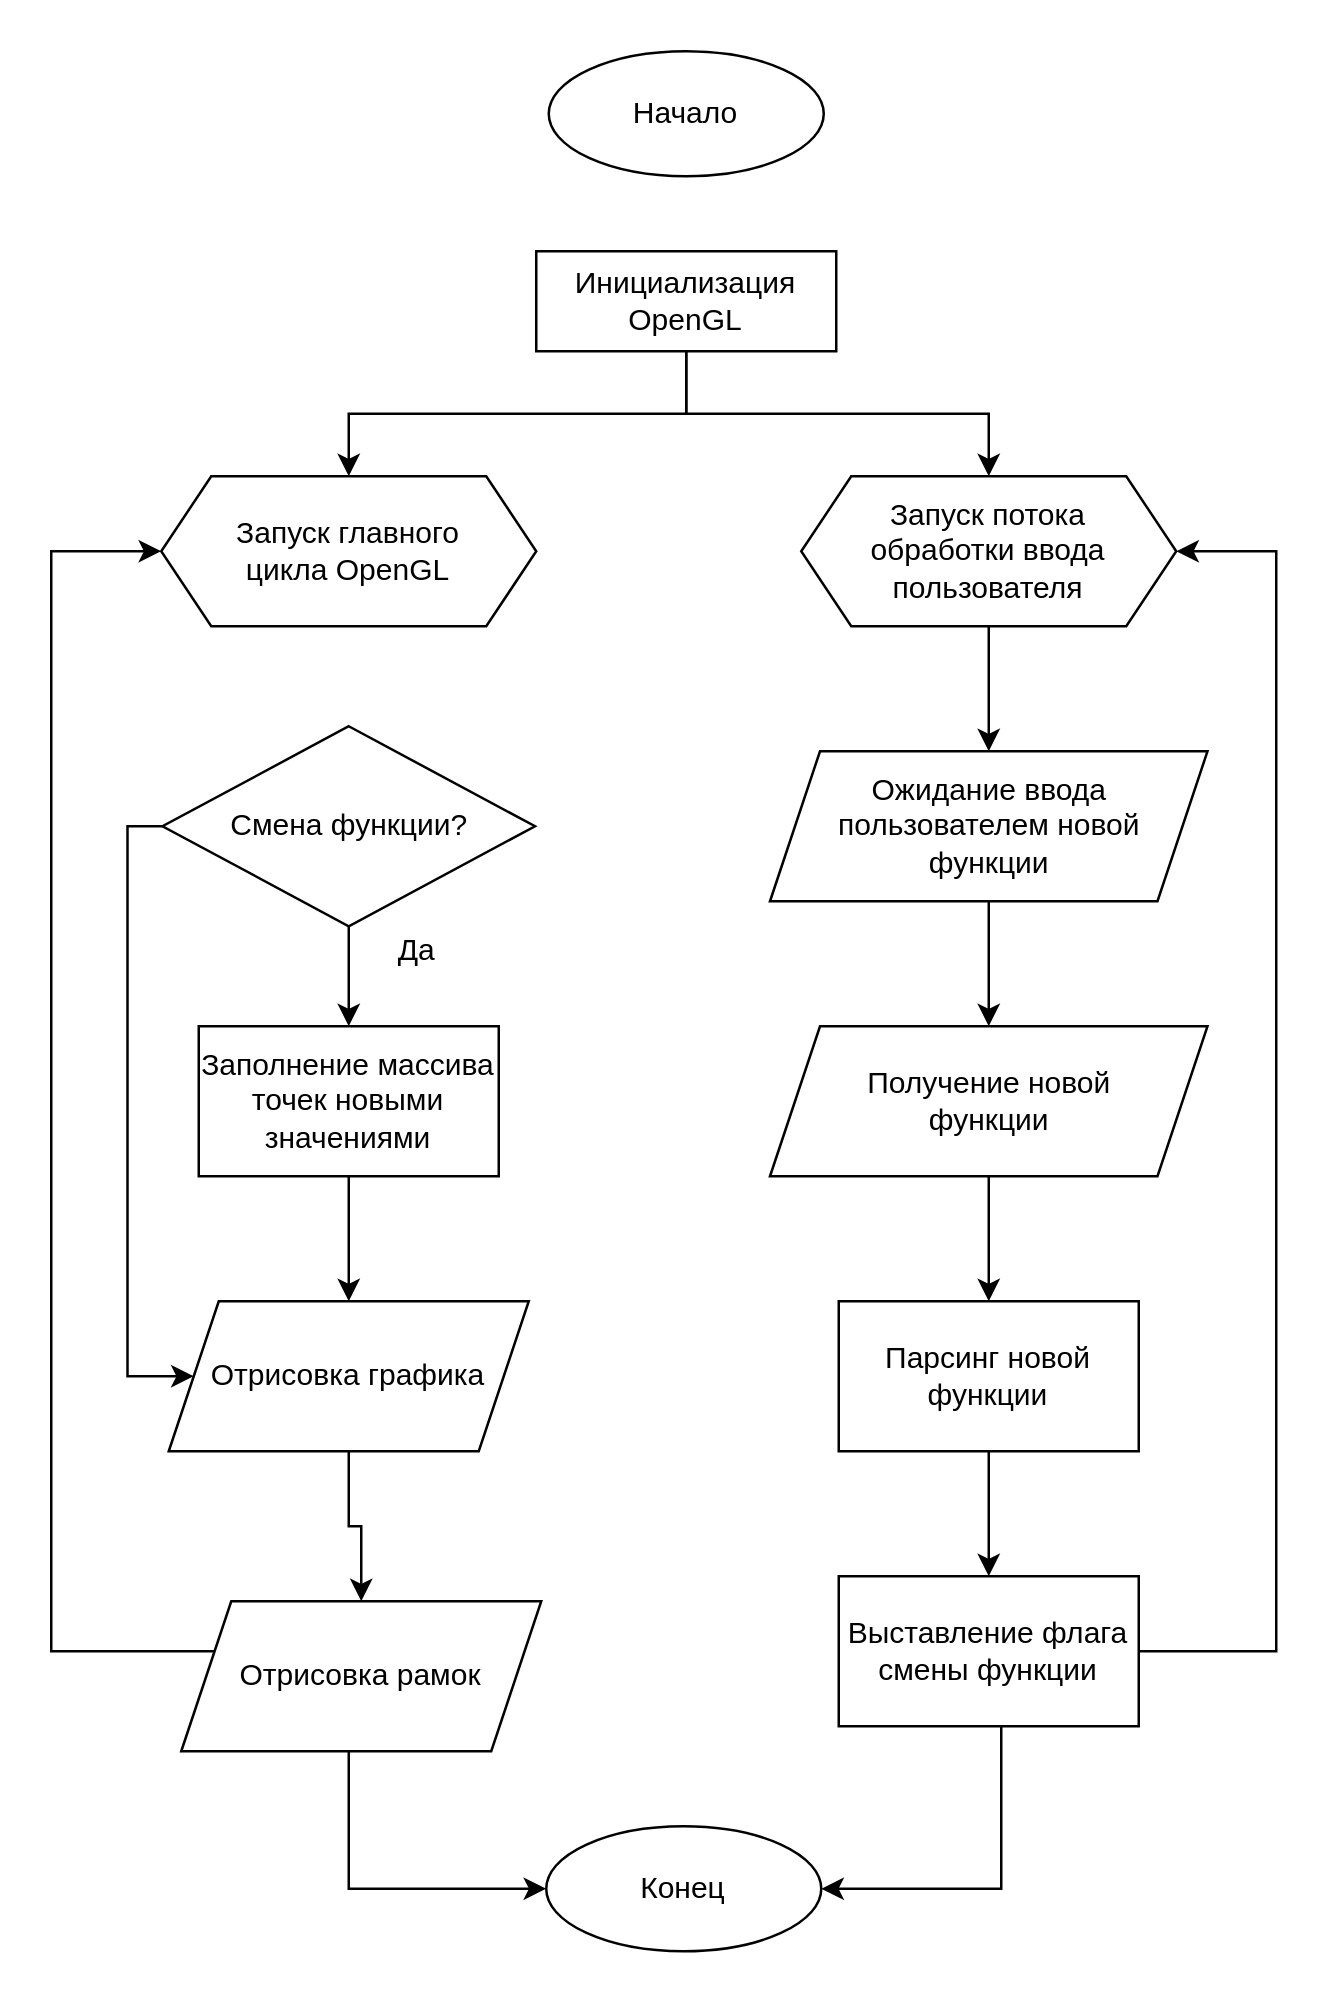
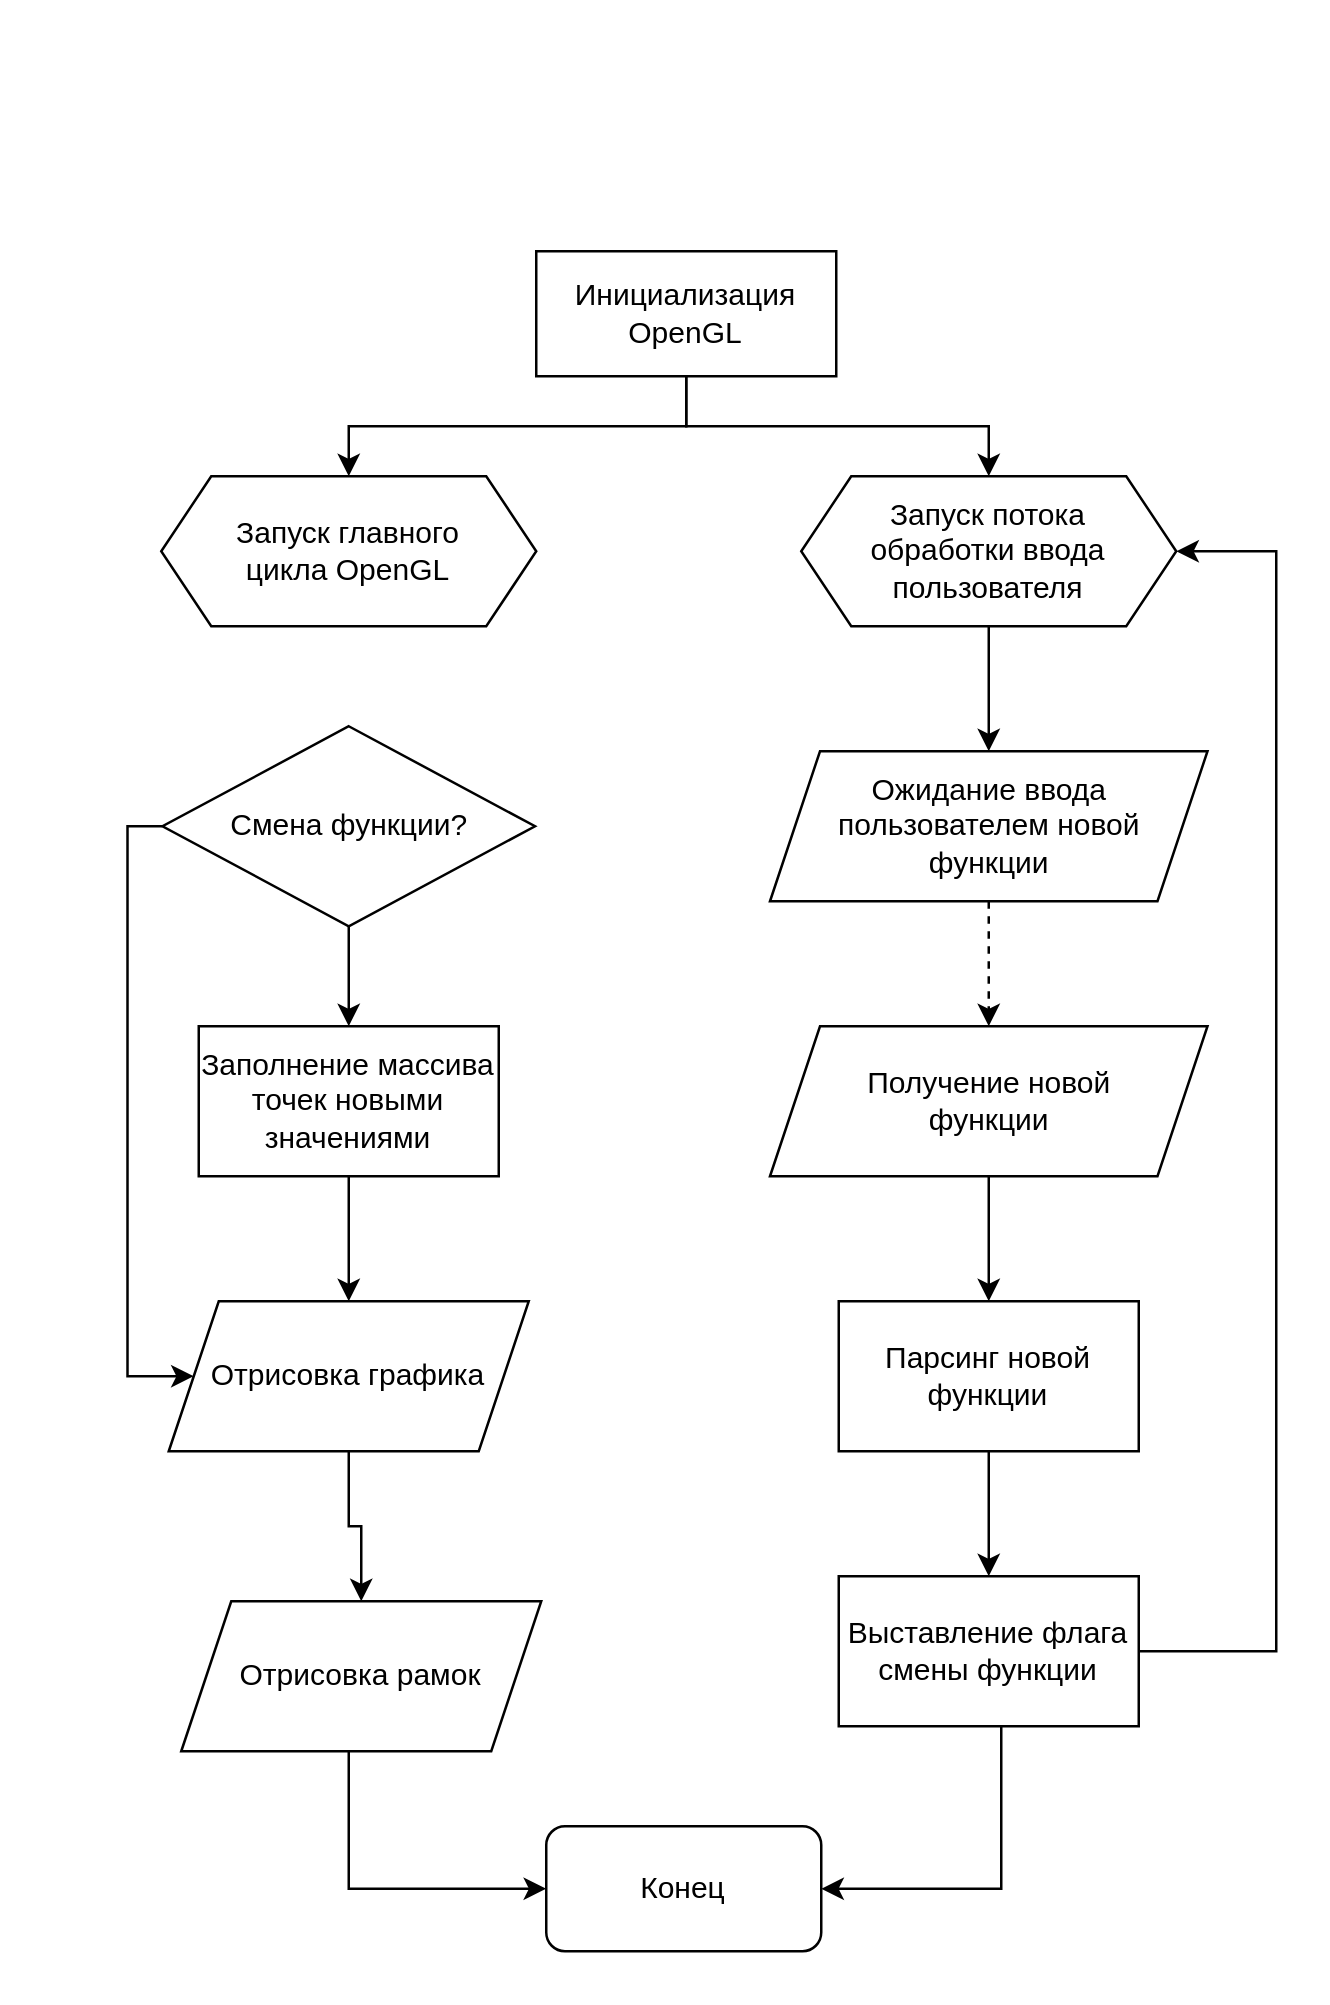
  <mxCell id="0" />
  <mxCell id="1" parent="0" />
- <mxCell id="2" value="Начало" style="ellipse;whiteSpace=wrap;html=1;" parent="1" vertex="1"><mxGeometry x="219" y="20" width="110" height="50" as="geometry" /></mxCell>
  <mxCell id="3" style="edgeStyle=orthogonalEdgeStyle;rounded=0;orthogonalLoop=1;jettySize=auto;html=1;entryX=0.5;entryY=0;entryDx=0;entryDy=0;fontColor=#000000;" edge="1" parent="1" source="5" target="11"><mxGeometry relative="1" as="geometry" /></mxCell>
  <mxCell id="4" style="edgeStyle=orthogonalEdgeStyle;rounded=0;orthogonalLoop=1;jettySize=auto;html=1;entryX=0.5;entryY=0;entryDx=0;entryDy=0;fontColor=#000000;" edge="1" parent="1" source="5" target="13"><mxGeometry relative="1" as="geometry" /></mxCell>
- <mxCell id="5" value="Инициализация OpenGL" style="rounded=0;whiteSpace=wrap;html=1;" vertex="1" parent="1"><mxGeometry x="214" y="100" width="120" height="40" as="geometry" /></mxCell>
+ <mxCell id="5" value="Инициализация OpenGL" style="rounded=0;whiteSpace=wrap;html=1;" vertex="1" parent="1"><mxGeometry x="214" y="100" width="120" height="50" as="geometry" /></mxCell>
  <mxCell id="6" style="edgeStyle=orthogonalEdgeStyle;rounded=0;orthogonalLoop=1;jettySize=auto;html=1;entryX=0.5;entryY=0;entryDx=0;entryDy=0;fontColor=#000000;" edge="1" parent="1" source="7" target="10"><mxGeometry relative="1" as="geometry" /></mxCell>
  <mxCell id="7" value="Отрисовка графика" style="shape=parallelogram;perimeter=parallelogramPerimeter;whiteSpace=wrap;html=1;fixedSize=1;" vertex="1" parent="1"><mxGeometry x="67" y="520" width="144" height="60" as="geometry" /></mxCell>
- <mxCell id="8" style="edgeStyle=orthogonalEdgeStyle;rounded=0;orthogonalLoop=1;jettySize=auto;html=1;entryX=0;entryY=0.5;entryDx=0;entryDy=0;fontColor=#000000;" edge="1" parent="1" source="10" target="11"><mxGeometry relative="1" as="geometry"><Array as="points"><mxPoint x="20" y="660" /><mxPoint x="20" y="220" /></Array></mxGeometry></mxCell>
  <mxCell id="9" style="edgeStyle=orthogonalEdgeStyle;rounded=0;orthogonalLoop=1;jettySize=auto;html=1;entryX=0;entryY=0.5;entryDx=0;entryDy=0;fontColor=#000000;" edge="1" parent="1" source="10" target="29"><mxGeometry relative="1" as="geometry"><Array as="points"><mxPoint x="139" y="755" /></Array></mxGeometry></mxCell>
  <mxCell id="10" value="Отрисовка рамок" style="shape=parallelogram;perimeter=parallelogramPerimeter;whiteSpace=wrap;html=1;fixedSize=1;" vertex="1" parent="1"><mxGeometry x="72" y="640" width="144" height="60" as="geometry" /></mxCell>
  <mxCell id="11" value="&lt;span&gt;Запуск главного цикла OpenGL&lt;/span&gt;" style="shape=hexagon;perimeter=hexagonPerimeter2;whiteSpace=wrap;html=1;fixedSize=1;rounded=0;spacingLeft=15;spacingRight=15;" vertex="1" parent="1"><mxGeometry x="64" y="190" width="150" height="60" as="geometry" /></mxCell>
  <mxCell id="12" style="edgeStyle=orthogonalEdgeStyle;rounded=0;orthogonalLoop=1;jettySize=auto;html=1;entryX=0.5;entryY=0;entryDx=0;entryDy=0;" edge="1" parent="1" source="13" target="15"><mxGeometry relative="1" as="geometry" /></mxCell>
  <mxCell id="13" value="Запуск потока обработки ввода пользователя" style="shape=hexagon;perimeter=hexagonPerimeter2;whiteSpace=wrap;html=1;fixedSize=1;rounded=0;spacingLeft=15;spacingRight=15;" vertex="1" parent="1"><mxGeometry x="320" y="190" width="150" height="60" as="geometry" /></mxCell>
- <mxCell id="14" style="edgeStyle=orthogonalEdgeStyle;rounded=0;orthogonalLoop=1;jettySize=auto;html=1;entryX=0.5;entryY=0;entryDx=0;entryDy=0;" edge="1" parent="1" source="15" target="17"><mxGeometry relative="1" as="geometry" /></mxCell>
+ <mxCell id="14" style="edgeStyle=orthogonalEdgeStyle;rounded=0;orthogonalLoop=1;jettySize=auto;html=1;entryX=0.5;entryY=0;entryDx=0;entryDy=0;dashed=1;" edge="1" parent="1" source="15" target="17"><mxGeometry relative="1" as="geometry" /></mxCell>
  <mxCell id="15" value="Ожидание ввода пользователем новой функции" style="shape=parallelogram;perimeter=parallelogramPerimeter;whiteSpace=wrap;html=1;fixedSize=1;rounded=0;spacingLeft=10;spacingRight=10;spacingTop=10;spacingBottom=10;spacing=6;" vertex="1" parent="1"><mxGeometry x="307.5" y="300" width="175" height="60" as="geometry" /></mxCell>
  <mxCell id="16" style="edgeStyle=orthogonalEdgeStyle;rounded=0;orthogonalLoop=1;jettySize=auto;html=1;entryX=0.5;entryY=0;entryDx=0;entryDy=0;" edge="1" parent="1" source="17" target="19"><mxGeometry relative="1" as="geometry" /></mxCell>
  <mxCell id="17" value="Получение новой функции" style="shape=parallelogram;perimeter=parallelogramPerimeter;whiteSpace=wrap;html=1;fixedSize=1;rounded=0;spacingLeft=10;spacingRight=10;spacingTop=10;spacingBottom=10;spacing=6;" vertex="1" parent="1"><mxGeometry x="307.5" y="410" width="175" height="60" as="geometry" /></mxCell>
  <mxCell id="18" style="edgeStyle=orthogonalEdgeStyle;rounded=0;orthogonalLoop=1;jettySize=auto;html=1;entryX=0.5;entryY=0;entryDx=0;entryDy=0;" edge="1" parent="1" source="19" target="22"><mxGeometry relative="1" as="geometry" /></mxCell>
  <mxCell id="19" value="Парсинг новой функции" style="rounded=0;whiteSpace=wrap;html=1;" vertex="1" parent="1"><mxGeometry x="335" y="520" width="120" height="60" as="geometry" /></mxCell>
  <mxCell id="20" style="edgeStyle=orthogonalEdgeStyle;rounded=0;orthogonalLoop=1;jettySize=auto;html=1;entryX=1;entryY=0.5;entryDx=0;entryDy=0;" edge="1" parent="1" source="22" target="13"><mxGeometry relative="1" as="geometry"><Array as="points"><mxPoint x="510" y="660" /><mxPoint x="510" y="220" /></Array></mxGeometry></mxCell>
  <mxCell id="21" style="edgeStyle=orthogonalEdgeStyle;rounded=0;orthogonalLoop=1;jettySize=auto;html=1;entryX=1;entryY=0.5;entryDx=0;entryDy=0;fontColor=#000000;" edge="1" parent="1" source="22" target="29"><mxGeometry relative="1" as="geometry"><Array as="points"><mxPoint x="400" y="755" /></Array></mxGeometry></mxCell>
  <mxCell id="22" value="Выставление флага смены функции" style="rounded=0;whiteSpace=wrap;html=1;" vertex="1" parent="1"><mxGeometry x="335" y="630" width="120" height="60" as="geometry" /></mxCell>
  <mxCell id="23" style="edgeStyle=orthogonalEdgeStyle;rounded=0;orthogonalLoop=1;jettySize=auto;html=1;entryX=0.5;entryY=0;entryDx=0;entryDy=0;labelPosition=right;verticalLabelPosition=middle;align=left;verticalAlign=middle;" edge="1" parent="1" source="25" target="27"><mxGeometry relative="1" as="geometry"><Array as="points"><mxPoint x="139.5" y="390" /><mxPoint x="139.5" y="390" /></Array></mxGeometry></mxCell>
  <mxCell id="24" style="edgeStyle=orthogonalEdgeStyle;rounded=0;orthogonalLoop=1;jettySize=auto;html=1;entryX=0;entryY=0.5;entryDx=0;entryDy=0;fontColor=#000000;" edge="1" parent="1" source="25" target="7"><mxGeometry relative="1" as="geometry"><Array as="points"><mxPoint x="50.5" y="330" /><mxPoint x="50.5" y="550" /></Array></mxGeometry></mxCell>
  <mxCell id="25" value="Смена функции?" style="rhombus;whiteSpace=wrap;html=1;rounded=0;" vertex="1" parent="1"><mxGeometry x="64.5" y="290" width="149" height="80" as="geometry" /></mxCell>
  <mxCell id="26" style="edgeStyle=orthogonalEdgeStyle;rounded=0;orthogonalLoop=1;jettySize=auto;html=1;entryX=0.5;entryY=0;entryDx=0;entryDy=0;fontColor=#000000;" edge="1" parent="1" source="27" target="7"><mxGeometry relative="1" as="geometry" /></mxCell>
  <mxCell id="27" value="Заполнение массива точек новыми значениями" style="rounded=0;whiteSpace=wrap;html=1;" vertex="1" parent="1"><mxGeometry x="79" y="410" width="120" height="60" as="geometry" /></mxCell>
- <mxCell id="28" value="Да" style="text;html=1;align=center;verticalAlign=middle;resizable=0;points=[];autosize=1;fontColor=#000000;" vertex="1" parent="1"><mxGeometry x="150.5" y="370" width="30" height="20" as="geometry" /></mxCell>
- <mxCell id="29" value="Конец" style="ellipse;whiteSpace=wrap;html=1;" vertex="1" parent="1"><mxGeometry x="218" y="730" width="110" height="50" as="geometry" /></mxCell>
+ <mxCell id="29" value="Конец" style="whiteSpace=wrap;html=1;rounded=1;" vertex="1" parent="1"><mxGeometry x="218" y="730" width="110" height="50" as="geometry" /></mxCell>
